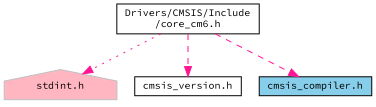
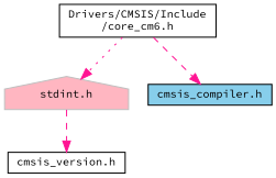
  digraph {
    fontname="Source Code Pro"
    node [color=black fillcolor=white fontname="Source Code Pro" fontsize=10 shape=box style=filled]
    edge [color=deeppink fontname="Source Code Pro" fontsize=10 labelfontname=Helvetica labelfontsize=10 style=dashed]
    n1 [fontcolor=black height=0.2 label="Drivers/CMSIS/Include\l/core_cm6.h" width=0.4]
    n2 [color=grey75 fillcolor=lightpink height=0.2 label="stdint.h" shape=house width=0.4]
    n3 [height=0.2 label="cmsis_version.h" width=0.4]
    n4 [fillcolor=skyblue height=0.2 label="cmsis_compiler.h" width=0.4]
    n1 -> n2 [style=dotted]
-   n1 -> n3
+   n2 -> n3
    n1 -> n4
  }
